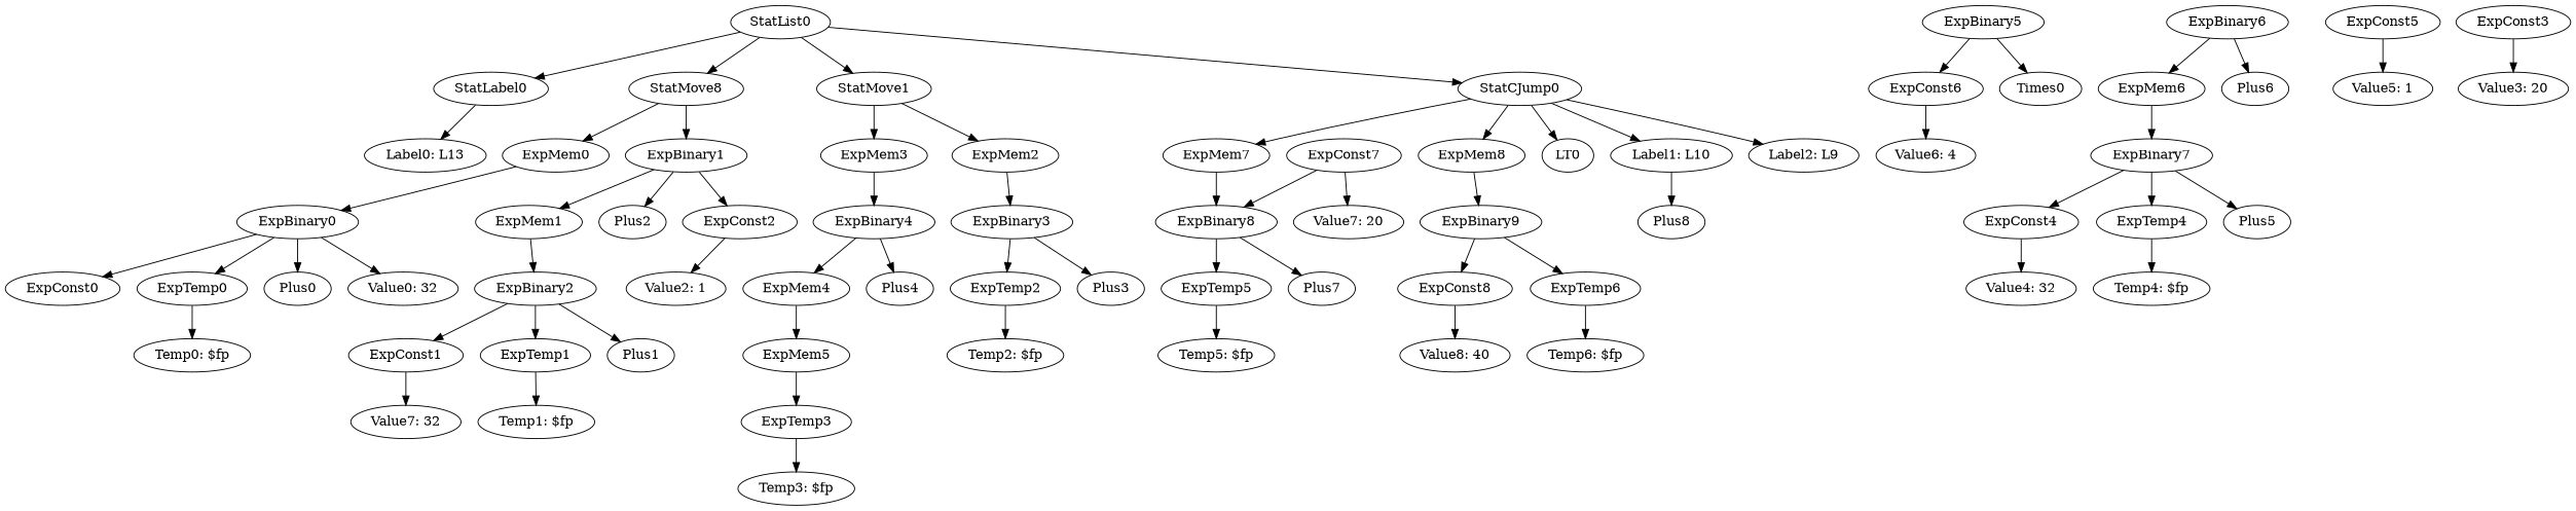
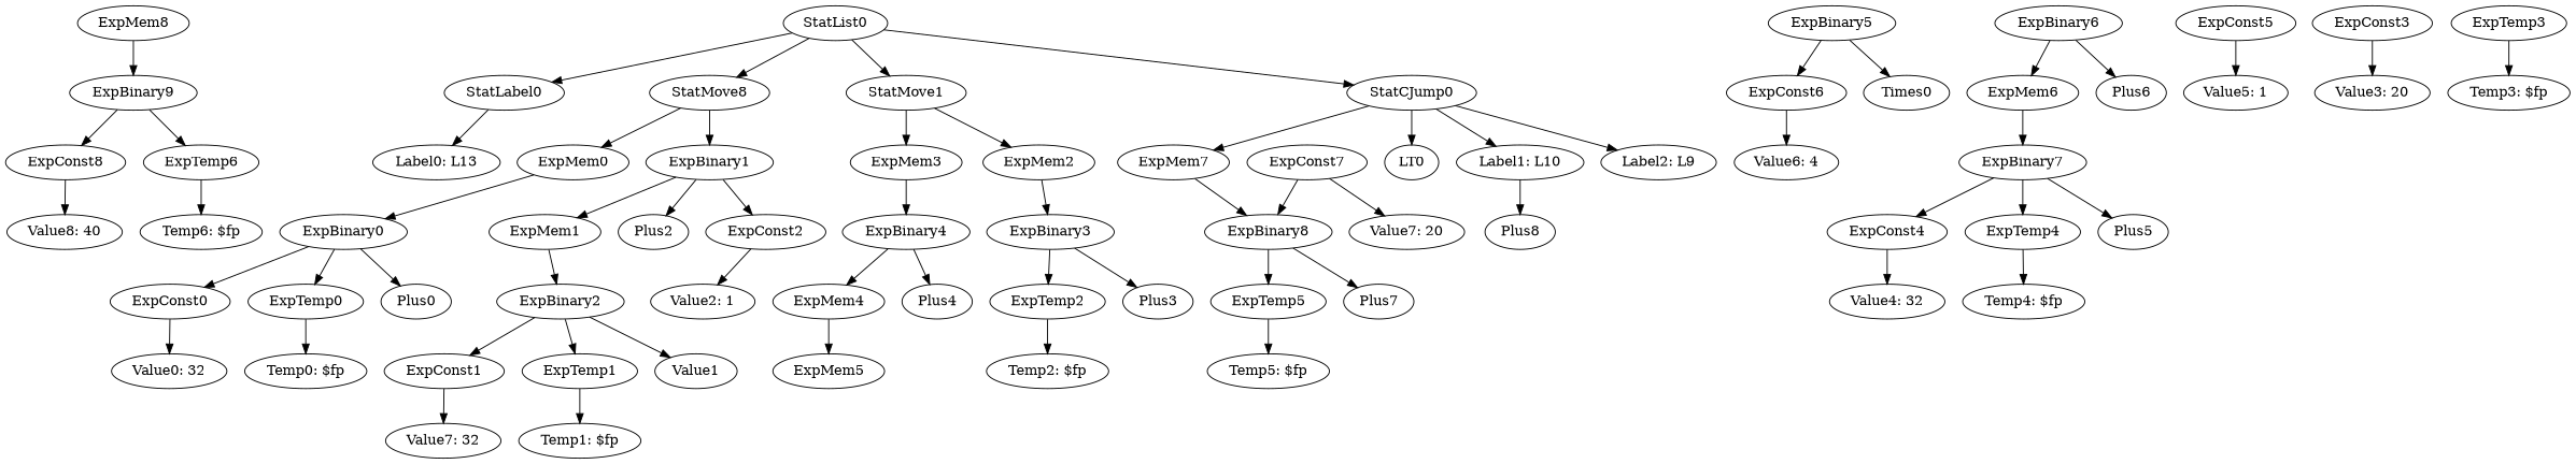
  digraph {
    ordering=out
    ExpConst8
    "Value8: 40"
    ExpBinary9
    ExpTemp6
    "Temp6: $fp"
    ExpBinary8
    ExpTemp5
    Plus7
    "Temp5: $fp"
    ExpConst7
    "Value7: 20"
    ExpMem3
    ExpBinary4
    ExpMem4
    Plus4
    ExpBinary5
    ExpConst6
    Times0
    ExpMem5
    "Value6: 4"
    ExpBinary6
    ExpMem6
    Plus6
    ExpBinary7
    ExpConst5
    "Value5: 1"
    ExpConst4
    ExpTemp4
    Plus5
    "Value4: 32"
    "Temp4: $fp"
    n32 [label="Value7: 32"]
    ExpConst1
    ExpTemp1
    "Temp1: $fp"
    ExpMem0
    ExpBinary0
    ExpConst0
    ExpTemp0
    Plus0
    "Value0: 32"
    "Temp0: $fp"
    ExpBinary1
    ExpMem1
    Plus2
    ExpConst2
    ExpBinary2
    "Value2: 1"
-   Plus1
+   Plus1 [label=Value1]
    StatLabel0
    "Label0: L13"
    StatList0
    n53 [label=StatMove8]
    StatMove1
    StatCJump0
    ExpMem2
    ExpMem7
    ExpMem8
    LT0
    "Label1: L10"
    "Label2: L9"
    ExpBinary3
    Plus8
    ExpTemp2
    Plus3
    "Temp2: $fp"
    ExpConst3
    "Value3: 20"
    ExpTemp3
    "Temp3: $fp"
    ExpConst8 -> "Value8: 40"
    ExpBinary9 -> ExpConst8
    ExpBinary9 -> ExpTemp6
    ExpTemp6 -> "Temp6: $fp"
    ExpBinary8 -> ExpTemp5
    ExpBinary8 -> Plus7
    ExpTemp5 -> "Temp5: $fp"
    ExpConst7 -> ExpBinary8
    ExpConst7 -> "Value7: 20"
    ExpMem3 -> ExpBinary4
    ExpBinary4 -> ExpMem4
    ExpBinary4 -> Plus4
    ExpMem4 -> ExpMem5
    ExpBinary5 -> ExpConst6
    ExpBinary5 -> Times0
    ExpConst6 -> "Value6: 4"
-   ExpMem5 -> ExpTemp3
    ExpBinary6 -> ExpMem6
    ExpBinary6 -> Plus6
    ExpMem6 -> ExpBinary7
    ExpBinary7 -> ExpConst4
    ExpBinary7 -> ExpTemp4
    ExpBinary7 -> Plus5
    ExpConst5 -> "Value5: 1"
    ExpConst4 -> "Value4: 32"
    ExpTemp4 -> "Temp4: $fp"
    ExpConst1 -> n32
    ExpTemp1 -> "Temp1: $fp"
    ExpMem0 -> ExpBinary0
    ExpBinary0 -> ExpConst0
    ExpBinary0 -> ExpTemp0
    ExpBinary0 -> Plus0
-   ExpBinary0 -> "Value0: 32"
+   ExpConst0 -> "Value0: 32"
    ExpTemp0 -> "Temp0: $fp"
    ExpBinary1 -> ExpMem1
    ExpBinary1 -> Plus2
    ExpBinary1 -> ExpConst2
    ExpMem1 -> ExpBinary2
    ExpConst2 -> "Value2: 1"
    ExpBinary2 -> ExpConst1
    ExpBinary2 -> ExpTemp1
    ExpBinary2 -> Plus1
    StatLabel0 -> "Label0: L13"
    StatList0 -> StatLabel0
    StatList0 -> n53
    StatList0 -> StatMove1
    StatList0 -> StatCJump0
    n53 -> ExpMem0
    n53 -> ExpBinary1
    StatMove1 -> ExpMem3
    StatMove1 -> ExpMem2
    StatCJump0 -> ExpMem7
-   StatCJump0 -> ExpMem8
    StatCJump0 -> LT0
    StatCJump0 -> "Label1: L10"
    StatCJump0 -> "Label2: L9"
    ExpMem2 -> ExpBinary3
    ExpMem7 -> ExpBinary8
    ExpMem8 -> ExpBinary9
    "Label1: L10" -> Plus8
    ExpBinary3 -> ExpTemp2
    ExpBinary3 -> Plus3
    ExpTemp2 -> "Temp2: $fp"
    ExpConst3 -> "Value3: 20"
    ExpTemp3 -> "Temp3: $fp"
  }
